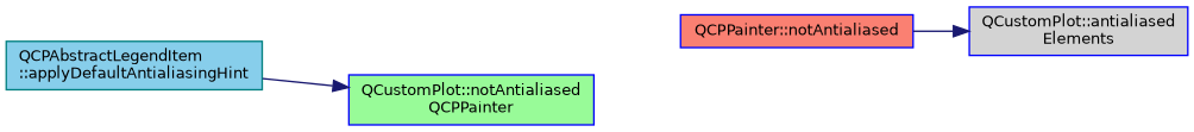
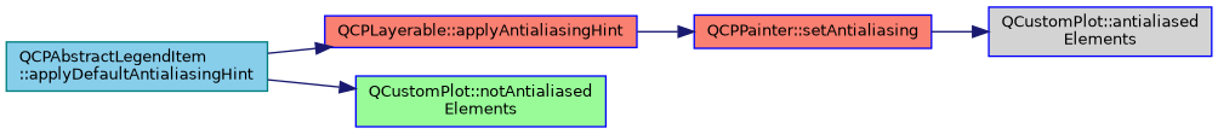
  digraph {
    rankdir=LR
    node [color=blue fillcolor=salmon fontname=Helvetica fontsize=10 shape=record style=filled]
    edge [color=midnightblue fontname=Helvetica fontsize=10 labelfontname=Helvetica labelfontsize=10 style=solid]
    n1 [color=teal fillcolor=skyblue fontcolor=black height=0.2 label="QCPAbstractLegendItem\l::applyDefaultAntialiasingHint" width=0.4]
-   n3 [fillcolor=palegreen height=0.2 label="QCustomPlot::notAntialiased\lQCPPainter" width=0.4]
-   n4 [height=0.2 label="QCPPainter::notAntialiased" width=0.4]
+   n2 [height=0.2 label="QCPLayerable::applyAntialiasingHint" width=0.4]
+   n3 [fillcolor=palegreen height=0.2 label="QCustomPlot::notAntialiased\lElements" width=0.4]
+   n4 [height=0.2 label="QCPPainter::setAntialiasing" width=0.4]
    n5 [fillcolor=lightgrey height=0.2 label="QCustomPlot::antialiased\lElements" width=0.4]
+   n1 -> n2
    n1 -> n3
+   n2 -> n4
    n4 -> n5
  }
